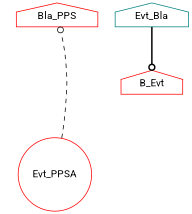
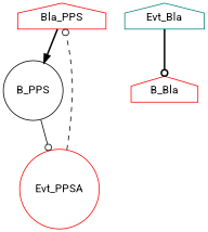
  digraph {
    fontname=Roboto
    node [color=red cpu=0 fontname=Roboto shape=house toffs=0 type=tmsg]
    edge [arrowhead=odot fontname=Roboto style=bold type=defdst]
    n1 [bpid=8 evtno=205 fid=2 gid=5 label=Bla_PPS par="0x123" sid=2]
+   B_PPS [color=black shape=circle tperiod=1000000000 type=block toffs=""]
    Evt_PPSA [bpid=8 evtno=205 fid=2 gid=5 par="0x1" shape=circle sid=2]
    Evt_Bla [color=teal cpu=1 par="0x0"]
-   B_Bla [cpu=1 tperiod=1000000000 type=block label=B_Evt toffs=""]
+   B_Bla [cpu=1 tperiod=1000000000 type=block toffs=""]
    subgraph sub_1 {
      n1
+     B_PPS
      Evt_PPSA
    }
    subgraph sub_2 {
      Evt_Bla
      B_Bla
    }
+   n1 -> B_PPS [arrowhead=normal]
+   B_PPS -> Evt_PPSA [style=solid]
    Evt_PPSA -> n1 [style=dashed]
    Evt_Bla -> B_Bla
  }
